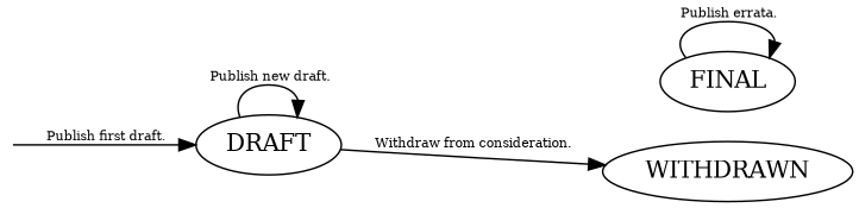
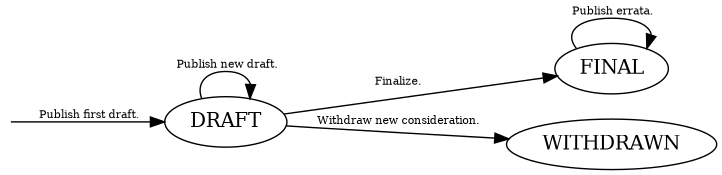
  digraph {
    rankdir=LR
    edge [fontsize=8]
    invisible_start [shape=point style=invis]
    DRAFT
    FINAL
    WITHDRAWN
    invisible_start -> DRAFT [label=" Publish first draft."]
    DRAFT -> DRAFT [label=" Publish new draft."]
-   DRAFT -> WITHDRAWN [label=" Withdraw from consideration."]
+   DRAFT -> FINAL [label=" Finalize."]
+   DRAFT -> WITHDRAWN [label=" Withdraw new consideration."]
    FINAL -> FINAL [label=" Publish errata."]
  }
